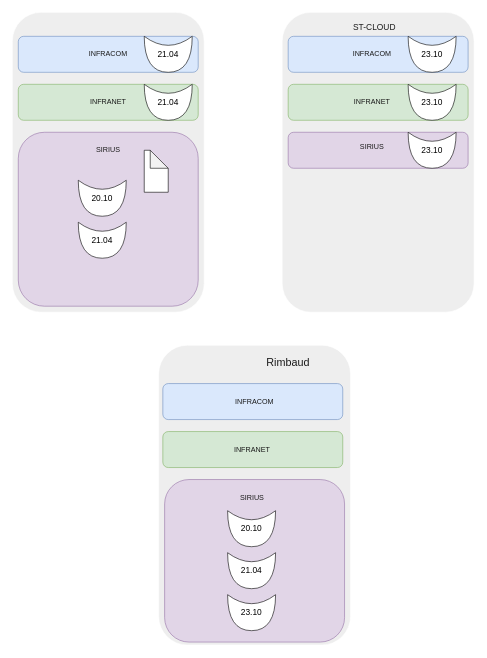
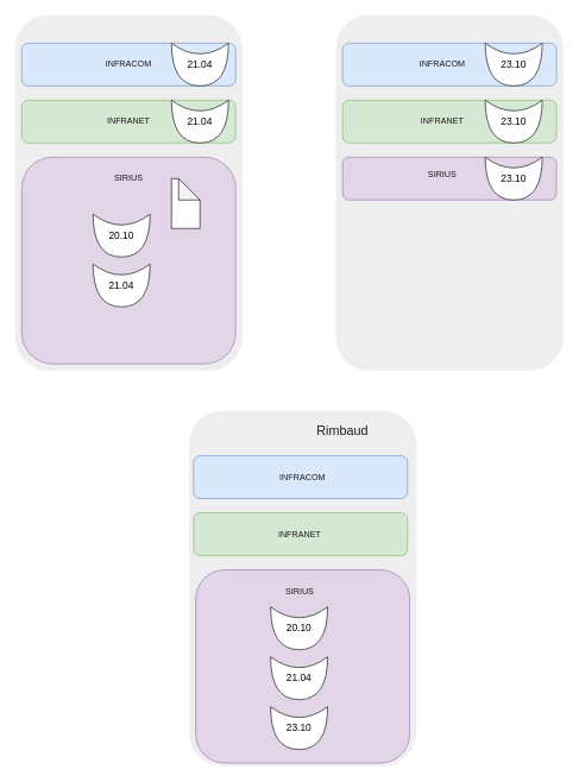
  <mxCell id="0" />
  <mxCell id="1" parent="0" />
  <mxCell id="2" value="" style="rounded=1;whiteSpace=wrap;html=1;direction=west;flipH=1;labelBackgroundColor=none;fillColor=#EEEEEE;strokeColor=#FFFFFF;fontColor=#1A1A1A;" parent="1" vertex="1"><mxGeometry x="20" y="20" width="320" height="500" as="geometry" /></mxCell>
  <mxCell id="3" value="" style="rounded=1;whiteSpace=wrap;html=1;direction=west;flipH=1;labelBackgroundColor=none;fillColor=#EEEEEE;strokeColor=#FFFFFF;fontColor=#1A1A1A;" parent="1" vertex="1"><mxGeometry x="470" y="20" width="320" height="500" as="geometry" /></mxCell>
  <mxCell id="4" value="" style="rounded=1;whiteSpace=wrap;html=1;direction=west;flipH=1;labelBackgroundColor=none;fillColor=#EEEEEE;strokeColor=#FFFFFF;fontColor=#1A1A1A;" parent="1" vertex="1"><mxGeometry x="264" y="575" width="320" height="500" as="geometry" /></mxCell>
  <mxCell id="5" value="&lt;font style=&quot;font-size: 18px;&quot;&gt;Rimbaud&lt;/font&gt;" style="text;html=1;strokeColor=none;fillColor=none;align=center;verticalAlign=middle;whiteSpace=wrap;rounded=0;labelBackgroundColor=none;fontColor=#1A1A1A;" parent="1" vertex="1"><mxGeometry x="450" y="590" width="60" height="30" as="geometry" /></mxCell>
- <mxCell id="6" value="&lt;font style=&quot;font-size: 14px;&quot;&gt;ST-CLOUD&lt;/font&gt;" style="text;html=1;strokeColor=none;fillColor=none;align=center;verticalAlign=middle;whiteSpace=wrap;rounded=0;labelBackgroundColor=none;fontColor=#1A1A1A;" parent="1" vertex="1"><mxGeometry x="584" y="30" width="80" height="30" as="geometry" /></mxCell>
  <mxCell id="7" value="" style="rounded=1;whiteSpace=wrap;html=1;labelBackgroundColor=none;fillColor=#dae8fc;strokeColor=#6c8ebf;" parent="1" vertex="1"><mxGeometry x="30" y="60" width="300" height="60" as="geometry" /></mxCell>
  <mxCell id="8" value="" style="rounded=1;whiteSpace=wrap;html=1;labelBackgroundColor=none;fillColor=#d5e8d4;strokeColor=#82b366;" parent="1" vertex="1"><mxGeometry x="30" y="140" width="300" height="60" as="geometry" /></mxCell>
  <mxCell id="9" value="" style="rounded=1;whiteSpace=wrap;html=1;labelBackgroundColor=none;fillColor=#e1d5e7;strokeColor=#9673a6;" parent="1" vertex="1"><mxGeometry x="30" y="220" width="300" height="290" as="geometry" /></mxCell>
  <mxCell id="10" value="" style="rounded=1;whiteSpace=wrap;html=1;labelBackgroundColor=none;fillColor=#dae8fc;strokeColor=#6c8ebf;" parent="1" vertex="1"><mxGeometry x="480" y="60" width="300" height="60" as="geometry" /></mxCell>
  <mxCell id="11" value="" style="rounded=1;whiteSpace=wrap;html=1;labelBackgroundColor=none;fillColor=#d5e8d4;strokeColor=#82b366;" parent="1" vertex="1"><mxGeometry x="480" y="140" width="300" height="60" as="geometry" /></mxCell>
  <mxCell id="12" value="" style="rounded=1;whiteSpace=wrap;html=1;labelBackgroundColor=none;fillColor=#e1d5e7;strokeColor=#9673a6;" parent="1" vertex="1"><mxGeometry x="480" y="220" width="300" height="60" as="geometry" /></mxCell>
  <mxCell id="13" value="" style="rounded=1;whiteSpace=wrap;html=1;labelBackgroundColor=none;fillColor=#dae8fc;strokeColor=#6c8ebf;" parent="1" vertex="1"><mxGeometry x="271" y="639" width="300" height="60" as="geometry" /></mxCell>
  <mxCell id="14" value="" style="rounded=1;whiteSpace=wrap;html=1;labelBackgroundColor=none;fillColor=#d5e8d4;strokeColor=#82b366;" parent="1" vertex="1"><mxGeometry x="271" y="719" width="300" height="60" as="geometry" /></mxCell>
  <mxCell id="15" value="" style="rounded=1;whiteSpace=wrap;html=1;labelBackgroundColor=none;fillColor=#e1d5e7;strokeColor=#9673a6;" parent="1" vertex="1"><mxGeometry x="274" y="799" width="300" height="271" as="geometry" /></mxCell>
  <mxCell id="16" value="INFRACOM" style="text;html=1;strokeColor=none;fillColor=none;align=center;verticalAlign=middle;whiteSpace=wrap;rounded=0;fontColor=#1A1A1A;" parent="1" vertex="1"><mxGeometry x="150" y="75" width="60" height="30" as="geometry" /></mxCell>
  <mxCell id="17" value="INFRACOM" style="text;html=1;strokeColor=none;fillColor=none;align=center;verticalAlign=middle;whiteSpace=wrap;rounded=0;fontColor=#1A1A1A;" parent="1" vertex="1"><mxGeometry x="590" y="75" width="60" height="30" as="geometry" /></mxCell>
  <mxCell id="18" value="INFRANET" style="text;html=1;strokeColor=none;fillColor=none;align=center;verticalAlign=middle;whiteSpace=wrap;rounded=0;fontColor=#1A1A1A;" parent="1" vertex="1"><mxGeometry x="150" y="155" width="60" height="30" as="geometry" /></mxCell>
  <mxCell id="19" value="INFRANET" style="text;html=1;strokeColor=none;fillColor=none;align=center;verticalAlign=middle;whiteSpace=wrap;rounded=0;fontColor=#1A1A1A;" parent="1" vertex="1"><mxGeometry x="590" y="155" width="60" height="30" as="geometry" /></mxCell>
  <mxCell id="20" value="INFRANET" style="text;html=1;strokeColor=none;fillColor=none;align=center;verticalAlign=middle;whiteSpace=wrap;rounded=0;fontColor=#1A1A1A;" parent="1" vertex="1"><mxGeometry x="390" y="734" width="60" height="30" as="geometry" /></mxCell>
  <mxCell id="21" value="INFRACOM" style="text;html=1;strokeColor=none;fillColor=none;align=center;verticalAlign=middle;whiteSpace=wrap;rounded=0;fontColor=#1A1A1A;" parent="1" vertex="1"><mxGeometry x="394" y="654" width="60" height="30" as="geometry" /></mxCell>
  <mxCell id="22" value="SIRIUS" style="text;html=1;strokeColor=none;fillColor=none;align=center;verticalAlign=middle;whiteSpace=wrap;rounded=0;fontColor=#1A1A1A;" parent="1" vertex="1"><mxGeometry x="150" y="235" width="60" height="30" as="geometry" /></mxCell>
  <mxCell id="23" value="SIRIUS" style="text;html=1;strokeColor=none;fillColor=none;align=center;verticalAlign=middle;whiteSpace=wrap;rounded=0;fontColor=#1A1A1A;" parent="1" vertex="1"><mxGeometry x="590" y="230" width="60" height="30" as="geometry" /></mxCell>
  <mxCell id="24" value="SIRIUS" style="text;html=1;strokeColor=none;fillColor=none;align=center;verticalAlign=middle;whiteSpace=wrap;rounded=0;fontColor=#1A1A1A;" parent="1" vertex="1"><mxGeometry x="390" y="814" width="60" height="30" as="geometry" /></mxCell>
  <mxCell id="25" value="&lt;font style=&quot;font-size: 14px;&quot;&gt;20.10&lt;/font&gt;" style="shape=xor;whiteSpace=wrap;html=1;rotation=0;direction=south;" vertex="1" parent="1"><mxGeometry x="130" y="300" width="80" height="60" as="geometry" /></mxCell>
  <mxCell id="26" value="&lt;font style=&quot;font-size: 14px;&quot;&gt;21.04&lt;/font&gt;" style="shape=xor;whiteSpace=wrap;html=1;rotation=0;direction=south;" vertex="1" parent="1"><mxGeometry x="130" y="370" width="80" height="60" as="geometry" /></mxCell>
  <mxCell id="27" value="&lt;font style=&quot;font-size: 14px;&quot;&gt;23.10&lt;/font&gt;" style="shape=xor;whiteSpace=wrap;html=1;rotation=0;direction=south;" vertex="1" parent="1"><mxGeometry x="680" y="140" width="80" height="60" as="geometry" /></mxCell>
  <mxCell id="28" value="&lt;font style=&quot;font-size: 14px;&quot;&gt;20.10&lt;/font&gt;" style="shape=xor;whiteSpace=wrap;html=1;rotation=0;direction=south;" vertex="1" parent="1"><mxGeometry x="379" y="851" width="80" height="60" as="geometry" /></mxCell>
  <mxCell id="29" value="&lt;font style=&quot;font-size: 14px;&quot;&gt;21.04&lt;/font&gt;" style="shape=xor;whiteSpace=wrap;html=1;rotation=0;direction=south;" vertex="1" parent="1"><mxGeometry x="379" y="921" width="80" height="60" as="geometry" /></mxCell>
  <mxCell id="30" value="&lt;font style=&quot;font-size: 14px;&quot;&gt;23.10&lt;/font&gt;" style="shape=xor;whiteSpace=wrap;html=1;rotation=0;direction=south;" vertex="1" parent="1"><mxGeometry x="379" y="991" width="80" height="60" as="geometry" /></mxCell>
  <mxCell id="31" value="&lt;font style=&quot;font-size: 14px;&quot;&gt;23.10&lt;/font&gt;" style="shape=xor;whiteSpace=wrap;html=1;rotation=0;direction=south;" vertex="1" parent="1"><mxGeometry x="680" y="220" width="80" height="60" as="geometry" /></mxCell>
  <mxCell id="32" value="&lt;font style=&quot;font-size: 14px;&quot;&gt;23.10&lt;/font&gt;" style="shape=xor;whiteSpace=wrap;html=1;rotation=0;direction=south;" vertex="1" parent="1"><mxGeometry x="680" y="60" width="80" height="60" as="geometry" /></mxCell>
  <mxCell id="33" value="&lt;font style=&quot;font-size: 14px;&quot;&gt;21.04&lt;/font&gt;" style="shape=xor;whiteSpace=wrap;html=1;rotation=0;direction=south;" vertex="1" parent="1"><mxGeometry x="240" y="140" width="80" height="60" as="geometry" /></mxCell>
  <mxCell id="34" value="&lt;font style=&quot;font-size: 14px;&quot;&gt;21.04&lt;/font&gt;" style="shape=xor;whiteSpace=wrap;html=1;rotation=0;direction=south;" vertex="1" parent="1"><mxGeometry x="240" y="60" width="80" height="60" as="geometry" /></mxCell>
  <mxCell id="35" value="" style="shape=note;whiteSpace=wrap;html=1;backgroundOutline=1;darkOpacity=0.05;" vertex="1" parent="1"><mxGeometry x="240" y="250" width="40" height="70" as="geometry" /></mxCell>
